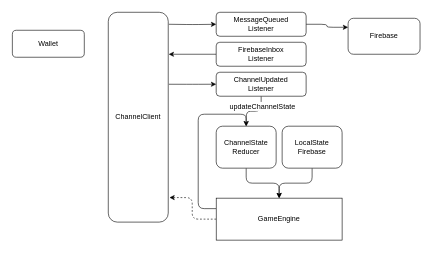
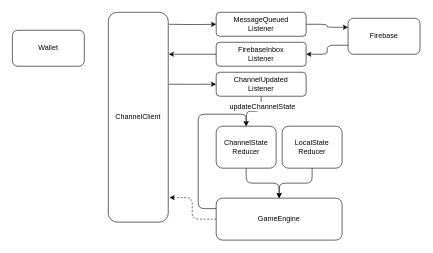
  <mxCell id="0" />
  <mxCell id="1" parent="0" />
- <mxCell id="2" value="Wallet" style="rounded=1;whiteSpace=wrap;html=1;" vertex="1" parent="1"><mxGeometry x="20" y="50" width="120" height="45" as="geometry" /></mxCell>
+ <mxCell id="2" value="Wallet" style="rounded=1;whiteSpace=wrap;html=1;" vertex="1" parent="1"><mxGeometry x="20" y="50" width="120" height="60" as="geometry" /></mxCell>
  <mxCell id="3" style="edgeStyle=orthogonalEdgeStyle;rounded=1;orthogonalLoop=1;jettySize=auto;html=1;entryX=0;entryY=0.5;entryDx=0;entryDy=0;" edge="1" parent="1" target="10"><mxGeometry relative="1" as="geometry"><mxPoint x="281" y="40" as="sourcePoint" /></mxGeometry></mxCell>
  <mxCell id="4" style="edgeStyle=orthogonalEdgeStyle;rounded=1;orthogonalLoop=1;jettySize=auto;html=1;exitX=1.01;exitY=0.343;exitDx=0;exitDy=0;entryX=0;entryY=0.5;entryDx=0;entryDy=0;exitPerimeter=0;" edge="1" parent="1" source="5" target="8"><mxGeometry relative="1" as="geometry" /></mxCell>
  <mxCell id="5" value="ChannelClient" style="rounded=1;whiteSpace=wrap;html=1;" vertex="1" parent="1"><mxGeometry x="180" y="20" width="100" height="350" as="geometry" /></mxCell>
  <mxCell id="6" style="edgeStyle=orthogonalEdgeStyle;rounded=1;orthogonalLoop=1;jettySize=auto;html=1;exitX=0.5;exitY=1;exitDx=0;exitDy=0;entryX=0.5;entryY=0;entryDx=0;entryDy=0;endArrow=open;" edge="1" parent="1" source="8" target="16"><mxGeometry relative="1" as="geometry" /></mxCell>
  <mxCell id="7" value="updateChannelState" style="text;html=1;resizable=0;points=[];align=center;verticalAlign=middle;labelBackgroundColor=#ffffff;" vertex="1" connectable="0" parent="6"><mxGeometry x="-0.573" y="1" relative="1" as="geometry"><mxPoint as="offset" /></mxGeometry></mxCell>
  <mxCell id="8" value="ChannelUpdated&lt;br&gt;Listener" style="rounded=1;whiteSpace=wrap;html=1;" vertex="1" parent="1"><mxGeometry x="360" y="120" width="150" height="40" as="geometry" /></mxCell>
  <mxCell id="9" style="edgeStyle=orthogonalEdgeStyle;rounded=1;orthogonalLoop=1;jettySize=auto;html=1;exitX=1;exitY=0.5;exitDx=0;exitDy=0;entryX=0;entryY=0.25;entryDx=0;entryDy=0;" edge="1" parent="1" source="10" target="14"><mxGeometry relative="1" as="geometry"><mxPoint x="560" y="40" as="targetPoint" /></mxGeometry></mxCell>
  <mxCell id="10" value="MessageQueued&lt;br&gt;Listener" style="rounded=1;whiteSpace=wrap;html=1;" vertex="1" parent="1"><mxGeometry x="360" y="20" width="150" height="40" as="geometry" /></mxCell>
  <mxCell id="11" style="edgeStyle=orthogonalEdgeStyle;rounded=1;orthogonalLoop=1;jettySize=auto;html=1;exitX=0;exitY=0.5;exitDx=0;exitDy=0;entryX=1.008;entryY=0.2;entryDx=0;entryDy=0;entryPerimeter=0;" edge="1" parent="1" source="12" target="5"><mxGeometry relative="1" as="geometry" /></mxCell>
  <mxCell id="12" value="FirebaseInbox&lt;br&gt;Listener" style="rounded=1;whiteSpace=wrap;html=1;" vertex="1" parent="1"><mxGeometry x="360" y="70" width="150" height="40" as="geometry" /></mxCell>
+ <mxCell id="13" style="edgeStyle=orthogonalEdgeStyle;rounded=1;orthogonalLoop=1;jettySize=auto;html=1;exitX=0;exitY=0.75;exitDx=0;exitDy=0;entryX=1;entryY=0.5;entryDx=0;entryDy=0;" edge="1" parent="1" source="14" target="12"><mxGeometry relative="1" as="geometry" /></mxCell>
  <mxCell id="14" value="Firebase" style="rounded=1;whiteSpace=wrap;html=1;" vertex="1" parent="1"><mxGeometry x="580" y="30" width="120" height="60" as="geometry" /></mxCell>
  <mxCell id="15" style="edgeStyle=orthogonalEdgeStyle;rounded=1;orthogonalLoop=1;jettySize=auto;html=1;exitX=0.5;exitY=1;exitDx=0;exitDy=0;entryX=0.5;entryY=0;entryDx=0;entryDy=0;" edge="1" parent="1" source="16" target="21"><mxGeometry relative="1" as="geometry" /></mxCell>
  <mxCell id="16" value="ChannelState&lt;br&gt;Reducer" style="rounded=1;whiteSpace=wrap;html=1;" vertex="1" parent="1"><mxGeometry x="360" y="210" width="100" height="70" as="geometry" /></mxCell>
  <mxCell id="17" style="edgeStyle=orthogonalEdgeStyle;rounded=1;orthogonalLoop=1;jettySize=auto;html=1;exitX=0.5;exitY=1;exitDx=0;exitDy=0;entryX=0.5;entryY=0;entryDx=0;entryDy=0;" edge="1" parent="1" source="18" target="21"><mxGeometry relative="1" as="geometry" /></mxCell>
- <mxCell id="18" value="LocalState&lt;br&gt;Firebase" style="rounded=1;whiteSpace=wrap;html=1;" vertex="1" parent="1"><mxGeometry x="470" y="210" width="100" height="70" as="geometry" /></mxCell>
+ <mxCell id="18" value="LocalState&lt;br&gt;Reducer" style="rounded=1;whiteSpace=wrap;html=1;" vertex="1" parent="1"><mxGeometry x="470" y="210" width="100" height="70" as="geometry" /></mxCell>
  <mxCell id="19" style="edgeStyle=orthogonalEdgeStyle;rounded=1;orthogonalLoop=1;jettySize=auto;html=1;exitX=0;exitY=0.25;exitDx=0;exitDy=0;entryX=0.5;entryY=0;entryDx=0;entryDy=0;" edge="1" parent="1" source="21" target="16"><mxGeometry relative="1" as="geometry"><Array as="points"><mxPoint x="330" y="348" /><mxPoint x="330" y="190" /><mxPoint x="410" y="190" /></Array></mxGeometry></mxCell>
  <mxCell id="20" style="edgeStyle=orthogonalEdgeStyle;rounded=1;orthogonalLoop=1;jettySize=auto;html=1;exitX=0;exitY=0.5;exitDx=0;exitDy=0;entryX=1.02;entryY=0.883;entryDx=0;entryDy=0;entryPerimeter=0;dashed=1;" edge="1" parent="1" source="21" target="5"><mxGeometry relative="1" as="geometry" /></mxCell>
- <mxCell id="21" value="GameEngine" style="whiteSpace=wrap;html=1;rounded=0;" vertex="1" parent="1"><mxGeometry x="360" y="330" width="210" height="70" as="geometry" /></mxCell>
+ <mxCell id="21" value="GameEngine" style="rounded=1;whiteSpace=wrap;html=1;" vertex="1" parent="1"><mxGeometry x="360" y="330" width="210" height="70" as="geometry" /></mxCell>
